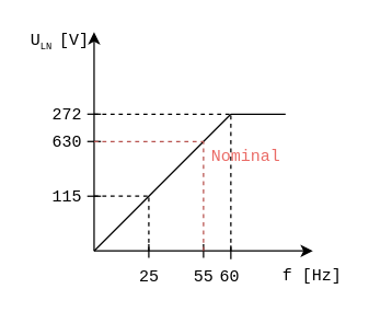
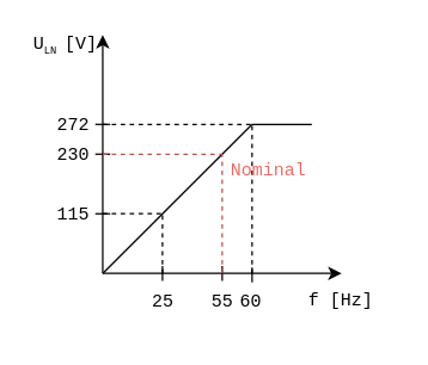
  <mxCell id="0" />
  <mxCell id="1" parent="0" />
  <mxCell id="2" value="" style="endArrow=classic;html=1;fontFamily=Courier New;fontSize=20;" edge="1" parent="1"><mxGeometry width="50" height="50" relative="1" as="geometry"><mxPoint x="68" y="183" as="sourcePoint" /><mxPoint x="228" y="183" as="targetPoint" /></mxGeometry></mxCell>
  <mxCell id="3" value="" style="endArrow=classic;html=1;fontFamily=Courier New;fontSize=20;" edge="1" parent="1"><mxGeometry width="50" height="50" relative="1" as="geometry"><mxPoint x="68" y="183" as="sourcePoint" /><mxPoint x="68" y="23" as="targetPoint" /></mxGeometry></mxCell>
  <mxCell id="4" value="" style="endArrow=none;html=1;fontFamily=Courier New;fontSize=20;" edge="1" parent="1"><mxGeometry width="50" height="50" relative="1" as="geometry"><mxPoint x="108" y="188" as="sourcePoint" /><mxPoint x="108" y="178" as="targetPoint" /></mxGeometry></mxCell>
  <mxCell id="5" value="" style="endArrow=none;html=1;fontFamily=Courier New;fontSize=20;" edge="1" parent="1"><mxGeometry width="50" height="50" relative="1" as="geometry"><mxPoint x="148" y="188" as="sourcePoint" /><mxPoint x="148" y="178" as="targetPoint" /></mxGeometry></mxCell>
  <mxCell id="6" value="" style="endArrow=none;html=1;fontFamily=Courier New;fontSize=20;" edge="1" parent="1"><mxGeometry width="50" height="50" relative="1" as="geometry"><mxPoint x="168" y="189" as="sourcePoint" /><mxPoint x="168" y="179" as="targetPoint" /></mxGeometry></mxCell>
  <mxCell id="7" value="25" style="text;html=1;resizable=0;points=[];autosize=1;align=center;verticalAlign=top;spacingTop=-4;fontSize=12;fontFamily=Courier New;" vertex="1" parent="1"><mxGeometry x="88" y="193" width="40" height="30" as="geometry" /></mxCell>
  <mxCell id="8" value="55" style="text;html=1;resizable=0;points=[];autosize=1;align=center;verticalAlign=top;spacingTop=-4;fontSize=12;fontFamily=Courier New;" vertex="1" parent="1"><mxGeometry x="133" y="193" width="30" height="20" as="geometry" /></mxCell>
  <mxCell id="9" value="60" style="text;html=1;resizable=0;points=[];autosize=1;align=center;verticalAlign=top;spacingTop=-4;fontSize=12;fontFamily=Courier New;" vertex="1" parent="1"><mxGeometry x="152" y="193" width="30" height="20" as="geometry" /></mxCell>
  <mxCell id="10" value="" style="endArrow=none;html=1;fontFamily=Courier New;fontSize=16;" edge="1" parent="1"><mxGeometry width="50" height="50" relative="1" as="geometry"><mxPoint x="63" y="103" as="sourcePoint" /><mxPoint x="73" y="103" as="targetPoint" /></mxGeometry></mxCell>
  <mxCell id="11" value="" style="endArrow=none;html=1;fontFamily=Courier New;fontSize=16;" edge="1" parent="1"><mxGeometry width="50" height="50" relative="1" as="geometry"><mxPoint x="63" y="143" as="sourcePoint" /><mxPoint x="73" y="143" as="targetPoint" /></mxGeometry></mxCell>
  <mxCell id="12" value="" style="endArrow=none;html=1;fontFamily=Courier New;fontSize=16;" edge="1" parent="1"><mxGeometry width="50" height="50" relative="1" as="geometry"><mxPoint x="63" y="83" as="sourcePoint" /><mxPoint x="73" y="83" as="targetPoint" /></mxGeometry></mxCell>
  <mxCell id="13" value="" style="endArrow=none;html=1;fontFamily=Courier New;fontSize=16;" edge="1" parent="1"><mxGeometry width="50" height="50" relative="1" as="geometry"><mxPoint x="68" y="183" as="sourcePoint" /><mxPoint x="168" y="83" as="targetPoint" /></mxGeometry></mxCell>
  <mxCell id="14" value="" style="endArrow=none;dashed=1;html=1;fontFamily=Courier New;fontSize=16;fillColor=#f8cecc;strokeColor=#b85450;" edge="1" parent="1"><mxGeometry width="50" height="50" relative="1" as="geometry"><mxPoint x="148" y="183" as="sourcePoint" /><mxPoint x="148" y="103" as="targetPoint" /></mxGeometry></mxCell>
  <mxCell id="15" value="" style="endArrow=none;dashed=1;html=1;fontFamily=Courier New;fontSize=16;fillColor=#f8cecc;strokeColor=#b85450;" edge="1" parent="1"><mxGeometry width="50" height="50" relative="1" as="geometry"><mxPoint x="68" y="103" as="sourcePoint" /><mxPoint x="148" y="103" as="targetPoint" /></mxGeometry></mxCell>
- <mxCell id="16" value="630" style="text;html=1;resizable=0;points=[];autosize=1;align=center;verticalAlign=bottom;spacingTop=-4;fontSize=12;fontFamily=Courier New;" vertex="1" parent="1"><mxGeometry x="28" y="93" width="40" height="20" as="geometry" /></mxCell>
+ <mxCell id="16" value="230" style="text;html=1;resizable=0;points=[];autosize=1;align=center;verticalAlign=bottom;spacingTop=-4;fontSize=12;fontFamily=Courier New;" vertex="1" parent="1"><mxGeometry x="28" y="93" width="40" height="20" as="geometry" /></mxCell>
  <mxCell id="17" value="115" style="text;html=1;resizable=0;points=[];autosize=1;align=center;verticalAlign=bottom;spacingTop=-4;fontSize=12;fontFamily=Courier New;" vertex="1" parent="1"><mxGeometry x="28" y="133" width="40" height="20" as="geometry" /></mxCell>
  <mxCell id="18" value="" style="endArrow=none;dashed=1;html=1;fontFamily=Courier New;fontSize=16;" edge="1" parent="1"><mxGeometry width="50" height="50" relative="1" as="geometry"><mxPoint x="68" y="143" as="sourcePoint" /><mxPoint x="108" y="143" as="targetPoint" /></mxGeometry></mxCell>
  <mxCell id="19" value="" style="endArrow=none;dashed=1;html=1;fontFamily=Courier New;fontSize=16;" edge="1" parent="1"><mxGeometry width="50" height="50" relative="1" as="geometry"><mxPoint x="168" y="183" as="sourcePoint" /><mxPoint x="168" y="83" as="targetPoint" /></mxGeometry></mxCell>
  <mxCell id="20" value="" style="endArrow=none;dashed=1;html=1;fontFamily=Courier New;fontSize=16;" edge="1" parent="1"><mxGeometry width="50" height="50" relative="1" as="geometry"><mxPoint x="68" y="83" as="sourcePoint" /><mxPoint x="168" y="83" as="targetPoint" /></mxGeometry></mxCell>
  <mxCell id="21" value="272" style="text;html=1;resizable=0;points=[];autosize=1;align=center;verticalAlign=bottom;spacingTop=-4;fontSize=12;fontFamily=Courier New;" vertex="1" parent="1"><mxGeometry x="28" y="73" width="40" height="20" as="geometry" /></mxCell>
  <mxCell id="22" value="" style="endArrow=none;dashed=1;html=1;fontFamily=Courier New;fontSize=16;" edge="1" parent="1"><mxGeometry width="50" height="50" relative="1" as="geometry"><mxPoint x="108" y="183" as="sourcePoint" /><mxPoint x="108" y="143" as="targetPoint" /></mxGeometry></mxCell>
  <mxCell id="23" value="f [Hz]" style="text;html=1;resizable=0;points=[];autosize=1;align=left;verticalAlign=top;spacingTop=-4;fontSize=12;fontFamily=Courier New;" vertex="1" parent="1"><mxGeometry x="204" y="192" width="60" height="20" as="geometry" /></mxCell>
  <mxCell id="24" value="U&lt;sub style=&quot;font-size: 9px&quot;&gt;&lt;font style=&quot;font-size: 7px&quot;&gt;LN&lt;/font&gt; &lt;/sub&gt;[V]&lt;sub&gt;&lt;br&gt;&lt;/sub&gt;" style="text;html=1;resizable=0;points=[];autosize=1;align=left;verticalAlign=top;spacingTop=-4;fontSize=12;fontFamily=Courier New;" vertex="1" parent="1"><mxGeometry x="20" y="20" width="60" height="20" as="geometry" /></mxCell>
  <mxCell id="25" value="" style="endArrow=oval;html=1;fontFamily=Courier New;fontSize=12;endFill=1;endSize=3;fillColor=#f8cecc;strokeColor=#b85450;" edge="1" parent="1"><mxGeometry width="50" height="50" relative="1" as="geometry"><mxPoint x="148" y="102.553" as="sourcePoint" /><mxPoint x="148" y="102.553" as="targetPoint" /></mxGeometry></mxCell>
  <mxCell id="26" value="&lt;font color=&quot;#EA6B66&quot;&gt;Nominal&lt;/font&gt;" style="text;html=1;resizable=0;points=[];autosize=1;align=left;verticalAlign=top;spacingTop=-4;fontSize=12;fontFamily=Courier New;" vertex="1" parent="1"><mxGeometry x="152" y="105" width="60" height="20" as="geometry" /></mxCell>
  <mxCell id="27" value="" style="endArrow=none;html=1;fontFamily=Courier New;fontSize=12;" edge="1" parent="1"><mxGeometry width="50" height="50" relative="1" as="geometry"><mxPoint x="168" y="83" as="sourcePoint" /><mxPoint x="208" y="83" as="targetPoint" /></mxGeometry></mxCell>
